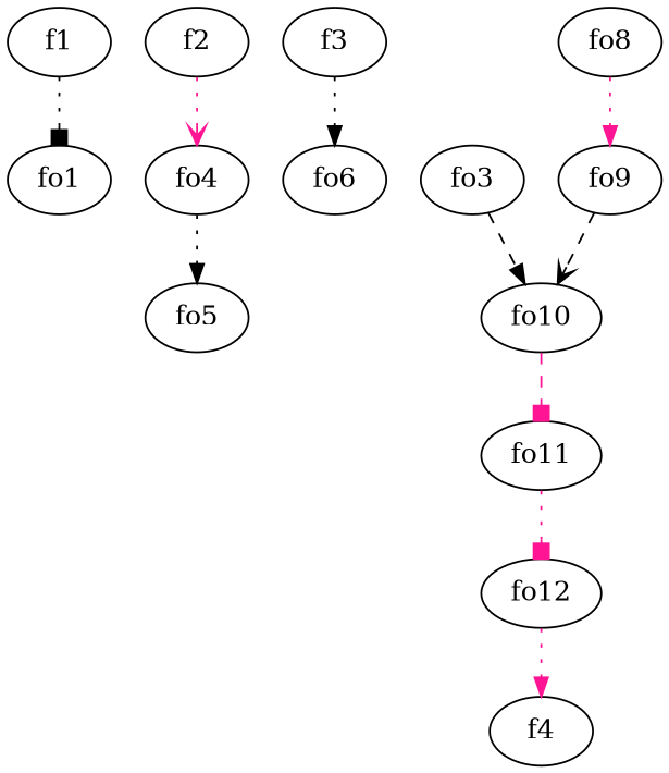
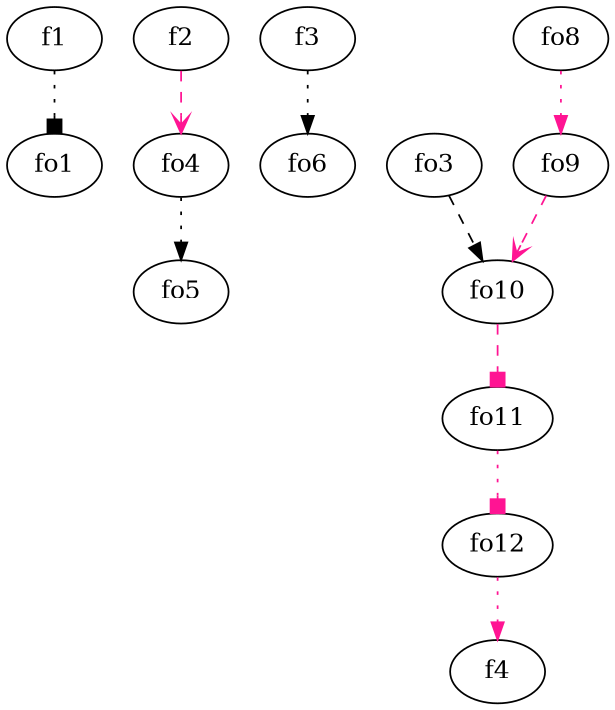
  strict digraph {
    edge [arrowhead=normal color=black style=dotted weight=2]
    f1
    fo1
    f2
    fo4
    fo5
    f3
    fo6
    fo3
    fo10
    fo11
    fo8
    fo9
    fo12
    f4
    f1 -> fo1 [arrowhead=box]
-   f2 -> fo4 [arrowhead=vee color=deeppink]
+   f2 -> fo4 [arrowhead=vee color=deeppink style=dashed]
    fo4 -> fo5
    f3 -> fo6
    fo3 -> fo10 [style=dashed]
    fo10 -> fo11 [arrowhead=box color=deeppink style=dashed]
    fo11 -> fo12 [arrowhead=box color=deeppink]
    fo8 -> fo9 [color=deeppink]
-   fo9 -> fo10 [arrowhead=vee style=dashed]
+   fo9 -> fo10 [arrowhead=vee color=deeppink style=dashed]
    fo12 -> f4 [color=deeppink]
  }
